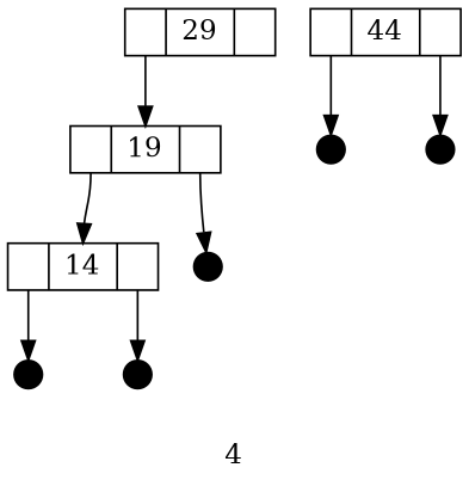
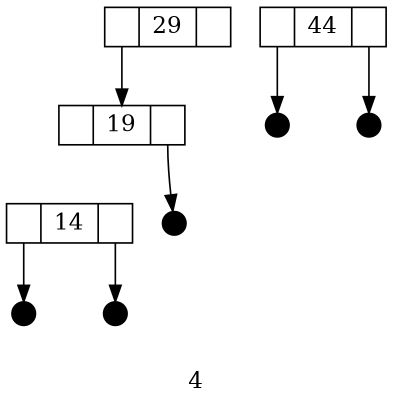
  digraph {
    label=4
    node [shape=point]
    edge [tailport=f0]
    n1 [height=.2 label="<f0> |<f1> 29|<f2> " shape=record]
    n2 [height=.2 label="<f0> |<f1> 19|<f2> " shape=record]
    n3 [height=.2 label="<f0> |<f1> 14|<f2> " shape=record]
    null2 [height=.2]
    n5 [height=.2 label="<f0> |<f1> 44|<f2> " shape=record]
    null0 [height=.2]
    null1 [height=.2]
    null3 [height=.2]
    null4 [height=.2]
    n1 -> n2 [headport=f1]
-   n2 -> n3 [headport=f1]
    n2 -> null2 [tailport=f2]
    n3 -> null3
    n3 -> null4 [tailport=f2]
    n5 -> null0
    n5 -> null1 [tailport=f2]
  }
